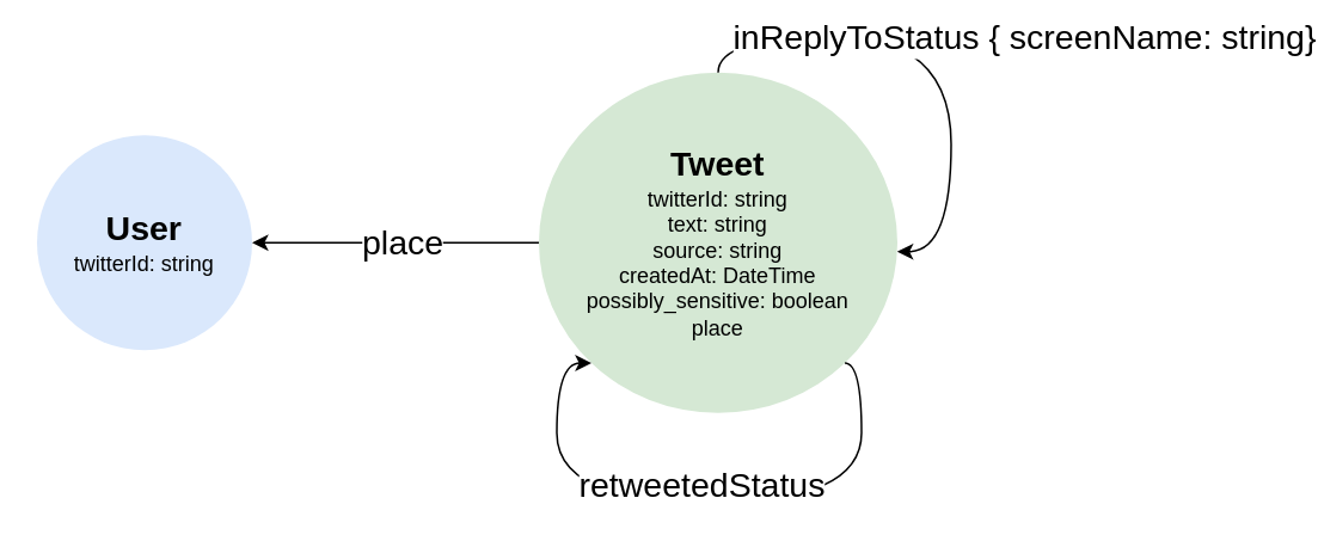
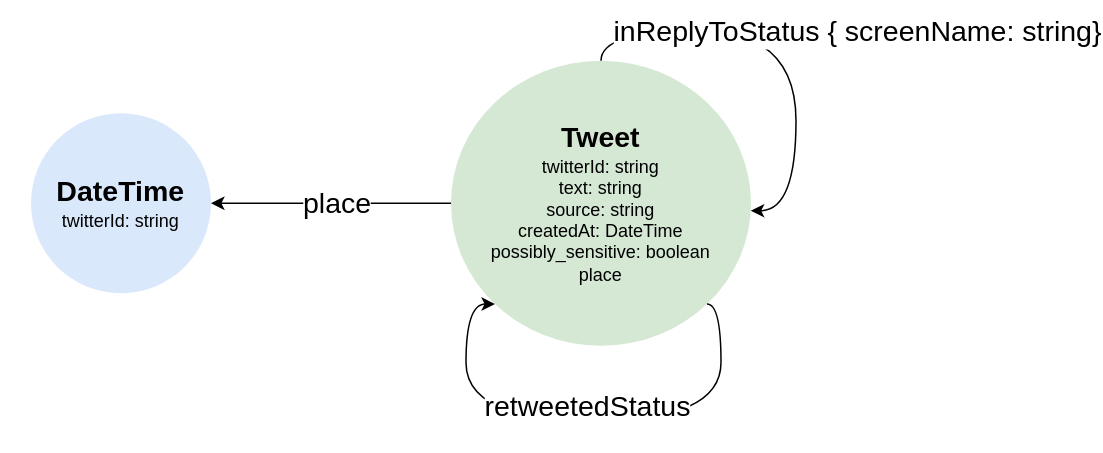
  <mxCell id="0" />
  <mxCell id="1" parent="0" />
- <mxCell id="2" value="&lt;div&gt;&lt;font size=&quot;1&quot;&gt;&lt;b style=&quot;font-size: 19px;&quot;&gt;User&lt;/b&gt;&lt;/font&gt;&lt;/div&gt;&lt;div&gt;twitterId: string&lt;br&gt;&lt;/div&gt;" style="ellipse;whiteSpace=wrap;html=1;fillColor=#dae8fc;strokeColor=none;" vertex="1" parent="1"><mxGeometry x="20" y="75" width="120" height="120" as="geometry" /></mxCell>
+ <mxCell id="2" value="&lt;div&gt;&lt;font size=&quot;1&quot;&gt;&lt;b style=&quot;font-size: 19px;&quot;&gt;DateTime&lt;/b&gt;&lt;/font&gt;&lt;/div&gt;&lt;div&gt;twitterId: string&lt;br&gt;&lt;/div&gt;" style="ellipse;whiteSpace=wrap;html=1;fillColor=#dae8fc;strokeColor=none;" vertex="1" parent="1"><mxGeometry x="20" y="75" width="120" height="120" as="geometry" /></mxCell>
  <mxCell id="3" style="edgeStyle=orthogonalEdgeStyle;curved=1;rounded=0;orthogonalLoop=1;jettySize=auto;html=1;exitX=0;exitY=0.5;exitDx=0;exitDy=0;fontSize=14;" edge="1" parent="1" source="4" target="2"><mxGeometry relative="1" as="geometry" /></mxCell>
  <mxCell id="4" value="&lt;div&gt;&lt;font size=&quot;1&quot;&gt;&lt;b style=&quot;font-size: 19px;&quot;&gt;Tweet&lt;/b&gt;&lt;/font&gt;&lt;/div&gt;&lt;div&gt;twitterId: string&lt;/div&gt;&lt;div&gt;text: string&lt;/div&gt;&lt;div&gt;source: string&lt;/div&gt;&lt;div&gt;createdAt: DateTime&lt;/div&gt;&lt;div&gt;possibly_sensitive: boolean&lt;/div&gt;&lt;div&gt;place&lt;br&gt;&lt;/div&gt;" style="ellipse;whiteSpace=wrap;html=1;fillColor=#d5e8d4;strokeColor=none;" vertex="1" parent="1"><mxGeometry x="300" y="40" width="200" height="190" as="geometry" /></mxCell>
  <mxCell id="5" style="edgeStyle=orthogonalEdgeStyle;rounded=0;orthogonalLoop=1;jettySize=auto;html=1;exitX=0.5;exitY=0;exitDx=0;exitDy=0;curved=1;" edge="1" parent="1" source="4" target="4"><mxGeometry relative="1" as="geometry"><mxPoint x="329.289" y="97.825" as="sourcePoint" /><mxPoint x="470.711" y="97.825" as="targetPoint" /><Array as="points"><mxPoint x="400" y="20" /><mxPoint x="530" y="20" /><mxPoint x="530" y="140" /></Array></mxGeometry></mxCell>
  <mxCell id="6" value="&lt;font style=&quot;font-size: 19px;&quot;&gt;inReplyToStatus { screenName: string}&lt;br&gt;&lt;/font&gt;" style="edgeLabel;html=1;align=center;verticalAlign=middle;resizable=0;points=[];" vertex="1" connectable="0" parent="5"><mxGeometry x="-0.016" y="-4" relative="1" as="geometry"><mxPoint x="42" y="-4" as="offset" /></mxGeometry></mxCell>
  <mxCell id="7" style="edgeStyle=orthogonalEdgeStyle;rounded=0;orthogonalLoop=1;jettySize=auto;html=1;exitX=1;exitY=1;exitDx=0;exitDy=0;curved=1;entryX=0;entryY=1;entryDx=0;entryDy=0;" edge="1" parent="1" source="4" target="4"><mxGeometry relative="1" as="geometry"><mxPoint x="480.351" y="209.995" as="sourcePoint" /><mxPoint x="338.929" y="209.995" as="targetPoint" /><Array as="points"><mxPoint x="480" y="202" /><mxPoint x="480" y="280" /><mxPoint x="310" y="280" /><mxPoint x="310" y="202" /></Array></mxGeometry></mxCell>
  <mxCell id="8" value="&lt;font style=&quot;font-size: 19px;&quot;&gt;retweetedStatus&lt;/font&gt;" style="edgeLabel;html=1;align=center;verticalAlign=middle;resizable=0;points=[];" vertex="1" connectable="0" parent="7"><mxGeometry x="-0.016" y="-4" relative="1" as="geometry"><mxPoint x="-3" y="-6" as="offset" /></mxGeometry></mxCell>
  <mxCell id="9" value="&lt;font style=&quot;font-size: 19px;&quot;&gt;place&lt;/font&gt;" style="edgeLabel;html=1;align=center;verticalAlign=middle;resizable=0;points=[];" vertex="1" connectable="0" parent="1"><mxGeometry x="239.999" y="135" as="geometry"><mxPoint x="-16" as="offset" /></mxGeometry></mxCell>
